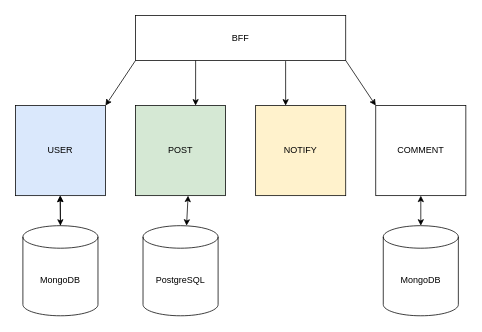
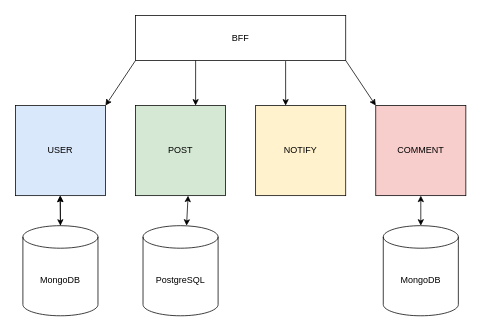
  <mxCell id="0" />
  <mxCell id="1" parent="0" />
  <mxCell id="2" value="BFF" style="rounded=0;whiteSpace=wrap;html=1;" vertex="1" parent="1"><mxGeometry x="180" y="20" width="280" height="60" as="geometry" /></mxCell>
  <mxCell id="3" value="" style="endArrow=classic;html=1;rounded=0;exitX=0;exitY=1;exitDx=0;exitDy=0;entryX=1;entryY=0;entryDx=0;entryDy=0;" edge="1" parent="1" source="2"><mxGeometry width="50" height="50" relative="1" as="geometry"><mxPoint x="110" y="160" as="sourcePoint" /><mxPoint x="140" y="140" as="targetPoint" /></mxGeometry></mxCell>
  <mxCell id="4" value="" style="edgeStyle=orthogonalEdgeStyle;rounded=0;orthogonalLoop=1;jettySize=auto;html=1;" edge="1" parent="1" source="5" target="11"><mxGeometry relative="1" as="geometry" /></mxCell>
  <mxCell id="5" value="MongoDB" style="shape=cylinder3;whiteSpace=wrap;html=1;boundedLbl=1;backgroundOutline=1;size=15;" vertex="1" parent="1"><mxGeometry x="30" y="300" width="100" height="120" as="geometry" /></mxCell>
  <mxCell id="6" value="" style="endArrow=classic;html=1;rounded=0;entryX=0.667;entryY=0;entryDx=0;entryDy=0;exitX=0.286;exitY=1;exitDx=0;exitDy=0;exitPerimeter=0;entryPerimeter=0;" edge="1" parent="1" source="2"><mxGeometry width="50" height="50" relative="1" as="geometry"><mxPoint x="240" y="100" as="sourcePoint" /><mxPoint x="260.04" y="140" as="targetPoint" /></mxGeometry></mxCell>
  <mxCell id="7" value="" style="endArrow=classic;html=1;rounded=0;entryX=0.333;entryY=0;entryDx=0;entryDy=0;entryPerimeter=0;exitX=0.714;exitY=1.013;exitDx=0;exitDy=0;exitPerimeter=0;" edge="1" parent="1" source="2"><mxGeometry width="50" height="50" relative="1" as="geometry"><mxPoint x="380" y="110" as="sourcePoint" /><mxPoint x="379.96" y="140" as="targetPoint" /></mxGeometry></mxCell>
  <mxCell id="8" value="" style="endArrow=classic;html=1;rounded=0;exitX=1;exitY=1;exitDx=0;exitDy=0;entryX=0;entryY=0;entryDx=0;entryDy=0;" edge="1" parent="1" source="2"><mxGeometry width="50" height="50" relative="1" as="geometry"><mxPoint x="480" y="130" as="sourcePoint" /><mxPoint x="500" y="140" as="targetPoint" /></mxGeometry></mxCell>
  <mxCell id="9" value="PostgreSQL" style="shape=cylinder3;whiteSpace=wrap;html=1;boundedLbl=1;backgroundOutline=1;size=15;" vertex="1" parent="1"><mxGeometry x="190" y="300" width="100" height="120" as="geometry" /></mxCell>
  <mxCell id="10" value="MongoDB" style="shape=cylinder3;whiteSpace=wrap;html=1;boundedLbl=1;backgroundOutline=1;size=15;" vertex="1" parent="1"><mxGeometry x="510" y="300" width="100" height="120" as="geometry" /></mxCell>
  <mxCell id="11" value="USER" style="whiteSpace=wrap;html=1;aspect=fixed;fillColor=#dae8fc;" vertex="1" parent="1"><mxGeometry x="20" y="140" width="120" height="120" as="geometry" /></mxCell>
  <mxCell id="12" value="POST" style="whiteSpace=wrap;html=1;aspect=fixed;fillColor=#d5e8d4;" vertex="1" parent="1"><mxGeometry x="180" y="140" width="120" height="120" as="geometry" /></mxCell>
- <mxCell id="13" value="COMMENT" style="whiteSpace=wrap;html=1;aspect=fixed;" vertex="1" parent="1"><mxGeometry x="500" y="140" width="120" height="120" as="geometry" /></mxCell>
+ <mxCell id="13" value="COMMENT" style="whiteSpace=wrap;html=1;aspect=fixed;fillColor=#f8cecc;" vertex="1" parent="1"><mxGeometry x="500" y="140" width="120" height="120" as="geometry" /></mxCell>
  <mxCell id="14" value="NOTIFY" style="whiteSpace=wrap;html=1;aspect=fixed;fillColor=#fff2cc;" vertex="1" parent="1"><mxGeometry x="340" y="140" width="120" height="120" as="geometry" /></mxCell>
  <mxCell id="15" value="" style="endArrow=classic;startArrow=classic;html=1;rounded=0;" edge="1" parent="1"><mxGeometry width="50" height="50" relative="1" as="geometry"><mxPoint x="80" y="300" as="sourcePoint" /><mxPoint x="79.5" y="260" as="targetPoint" /></mxGeometry></mxCell>
  <mxCell id="16" value="" style="endArrow=classic;startArrow=classic;html=1;rounded=0;" edge="1" parent="1"><mxGeometry width="50" height="50" relative="1" as="geometry"><mxPoint x="248" y="300" as="sourcePoint" /><mxPoint x="250" y="260" as="targetPoint" /></mxGeometry></mxCell>
  <mxCell id="17" value="" style="endArrow=classic;startArrow=classic;html=1;rounded=0;entryX=0.5;entryY=1;entryDx=0;entryDy=0;exitX=0.5;exitY=0;exitDx=0;exitDy=0;exitPerimeter=0;" edge="1" parent="1" source="10" target="13"><mxGeometry width="50" height="50" relative="1" as="geometry"><mxPoint x="258" y="310" as="sourcePoint" /><mxPoint x="260" y="270" as="targetPoint" /></mxGeometry></mxCell>
